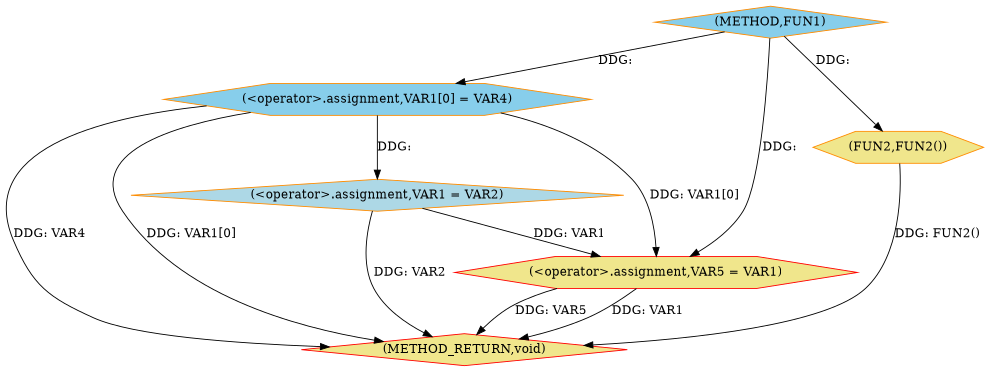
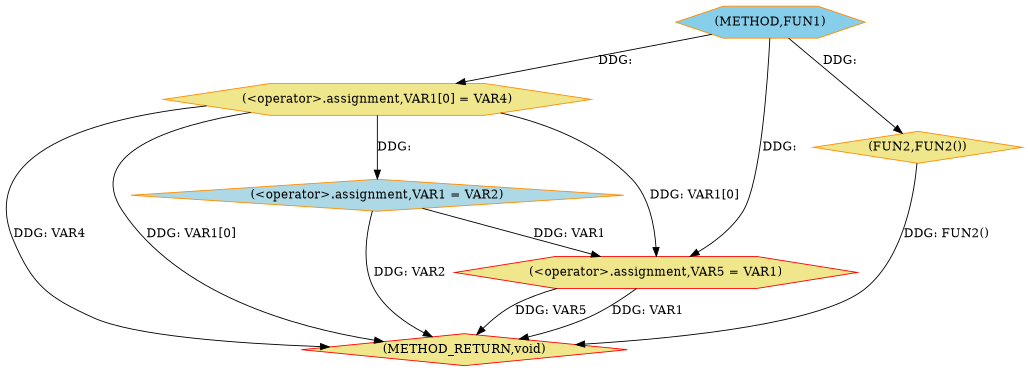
  digraph {
    node [color=darkorange fillcolor=khaki shape=diamond style=filled]
-   n1 [fillcolor=skyblue label="(METHOD,FUN1)"]
-   n2 [fillcolor=skyblue label="(<operator>.assignment,VAR1[0] = VAR4)" shape=hexagon]
+   n1 [fillcolor=skyblue label="(METHOD,FUN1)" shape=hexagon]
+   n2 [label="(<operator>.assignment,VAR1[0] = VAR4)" shape=hexagon]
    n3 [color=red label="(<operator>.assignment,VAR5 = VAR1)" shape=hexagon]
-   n4 [label="(FUN2,FUN2())" shape=hexagon]
+   n4 [label="(FUN2,FUN2())"]
    n5 [fillcolor=lightblue label="(<operator>.assignment,VAR1 = VAR2)"]
    n6 [color=red label="(METHOD_RETURN,void)"]
    n1 -> n2 [label="DDG: "]
    n1 -> n3 [label="DDG: "]
    n1 -> n4 [label="DDG: "]
    n2 -> n3 [label="DDG: VAR1[0]"]
    n2 -> n5 [label="DDG: "]
    n2 -> n6 [label="DDG: VAR4"]
    n2 -> n6 [label="DDG: VAR1[0]"]
    n3 -> n6 [label="DDG: VAR5"]
    n3 -> n6 [label="DDG: VAR1"]
    n4 -> n6 [label="DDG: FUN2()"]
    n5 -> n3 [label="DDG: VAR1"]
    n5 -> n6 [label="DDG: VAR2"]
  }
